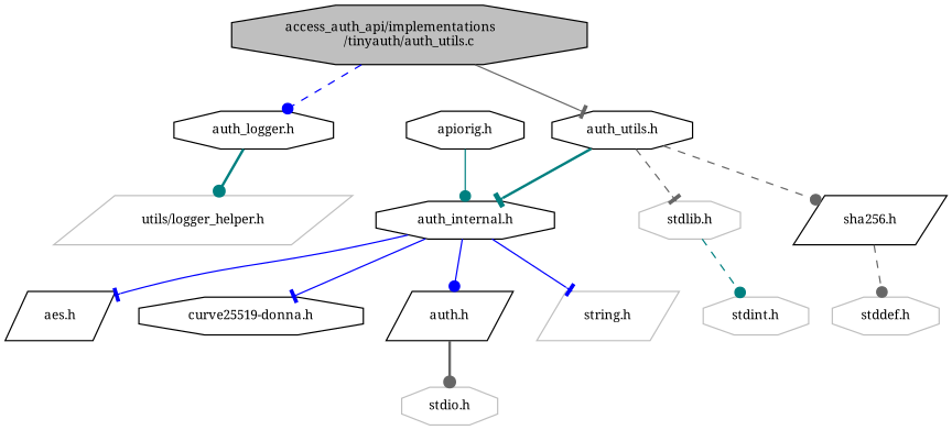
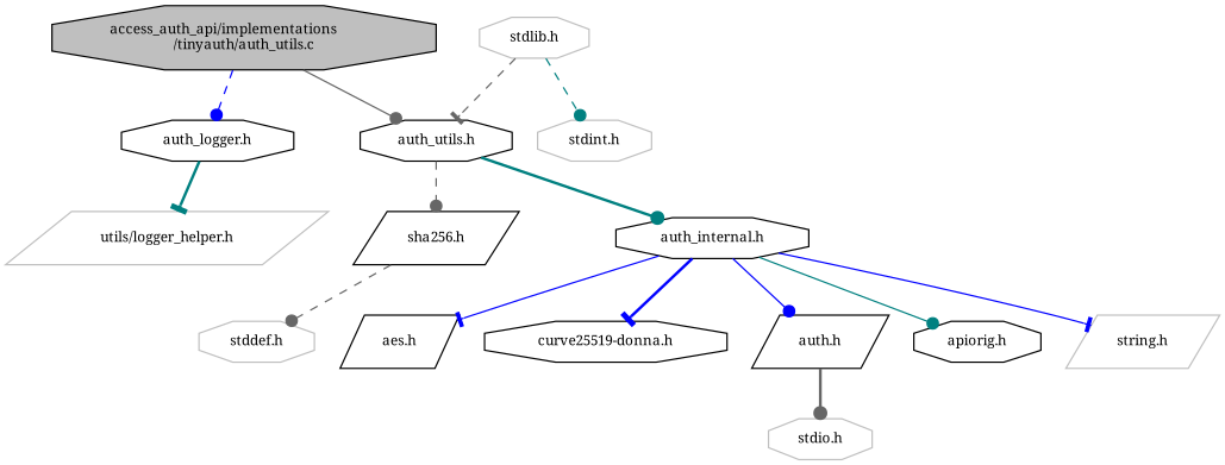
  digraph {
    fontname="Noto Serif"
    node [color=black fillcolor=white fontname="Noto Serif" fontsize=10 shape=octagon style=filled]
    edge [arrowhead=tee color=gray40 fontname="Noto Serif" fontsize=10 labelfontname=Helvetica labelfontsize=10 style=solid]
    n1 [fillcolor=grey75 fontcolor=black height=0.2 label="access_auth_api/implementations\l/tinyauth/auth_utils.c" width=0.4]
    n2 [height=0.2 label="auth_utils.h" width=0.4]
    n3 [height=0.2 label="auth_logger.h" width=0.4]
    n4 [color=grey75 height=0.2 label="stdlib.h" width=0.4]
    n5 [height=0.2 label="auth_internal.h" width=0.4]
    n6 [height=0.2 label="sha256.h" shape=parallelogram width=0.4]
    n7 [color=grey75 height=0.2 label="utils/logger_helper.h" shape=parallelogram width=0.4]
    n8 [color=grey75 height=0.2 label="stdint.h" width=0.4]
    n9 [color=grey75 height=0.2 label="string.h" shape=parallelogram width=0.4]
    n10 [height=0.2 label="aes.h" shape=parallelogram width=0.4]
    n11 [height=0.2 label="curve25519-donna.h" width=0.4]
    n12 [height=0.2 label="auth.h" shape=parallelogram width=0.4]
    n13 [height=0.2 label="apiorig.h" width=0.4]
    n14 [color=grey75 height=0.2 label="stddef.h" width=0.4]
    n15 [color=grey75 height=0.2 label="stdio.h" width=0.4]
-   n1 -> n2
+   n1 -> n2 [arrowhead=dot]
    n1 -> n3 [arrowhead=dot color=blue style=dashed]
-   n2 -> n4 [style=dashed]
-   n2 -> n5 [color=teal style=bold]
+   n4 -> n2 [style=dashed]
+   n2 -> n5 [arrowhead=dot color=teal style=bold]
    n2 -> n6 [arrowhead=dot style=dashed]
-   n3 -> n7 [arrowhead=dot color=teal style=bold]
+   n3 -> n7 [color=teal style=bold]
    n4 -> n8 [arrowhead=dot color=teal style=dashed]
    n5 -> n9 [color=blue]
    n5 -> n10 [color=blue]
-   n5 -> n11 [color=blue]
+   n5 -> n11 [color=blue style=bold]
    n5 -> n12 [arrowhead=dot color=blue]
-   n13 -> n5 [arrowhead=dot color=teal]
+   n5 -> n13 [arrowhead=dot color=teal]
    n6 -> n14 [arrowhead=dot style=dashed]
    n12 -> n15 [arrowhead=dot style=bold]
  }
